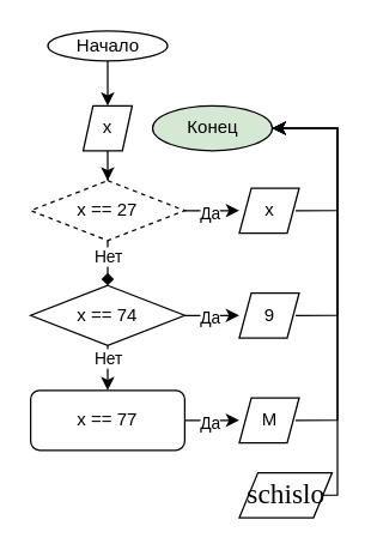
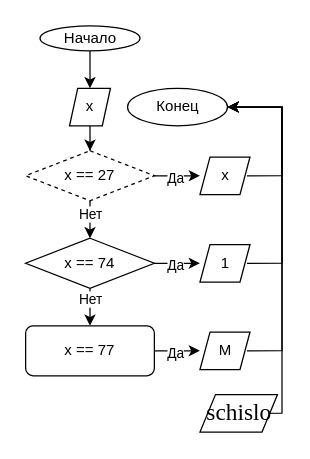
  <mxCell id="0" />
  <mxCell id="1" parent="0" />
  <mxCell id="2" style="edgeStyle=orthogonalEdgeStyle;rounded=0;orthogonalLoop=1;jettySize=auto;html=1;entryX=0.5;entryY=0;entryDx=0;entryDy=0;" edge="1" parent="1" source="3" target="5"><mxGeometry relative="1" as="geometry" /></mxCell>
  <mxCell id="3" value="Начало" style="ellipse;whiteSpace=wrap;html=1;" vertex="1" parent="1"><mxGeometry x="31.5" y="20" width="80" height="20" as="geometry" /></mxCell>
  <mxCell id="4" style="edgeStyle=orthogonalEdgeStyle;rounded=0;orthogonalLoop=1;jettySize=auto;html=1;entryX=0.5;entryY=0;entryDx=0;entryDy=0;" edge="1" parent="1" source="5" target="10"><mxGeometry relative="1" as="geometry" /></mxCell>
  <mxCell id="5" value="x" style="shape=parallelogram;perimeter=parallelogramPerimeter;whiteSpace=wrap;html=1;fontFamily=Helvetica;fontSize=12;fontColor=#000000;align=center;strokeColor=#000000;fillColor=#ffffff;" vertex="1" parent="1"><mxGeometry x="55.13" y="70" width="32.75" height="30" as="geometry" /></mxCell>
  <mxCell id="6" style="edgeStyle=orthogonalEdgeStyle;rounded=0;orthogonalLoop=1;jettySize=auto;html=1;" edge="1" parent="1" source="10"><mxGeometry relative="1" as="geometry"><mxPoint x="159.472" y="140.034" as="targetPoint" /></mxGeometry></mxCell>
  <mxCell id="7" value="Да" style="edgeLabel;html=1;align=center;verticalAlign=middle;resizable=0;points=[];" vertex="1" connectable="0" parent="6"><mxGeometry x="0.185" y="-1" relative="1" as="geometry"><mxPoint x="-5" as="offset" /></mxGeometry></mxCell>
- <mxCell id="8" style="edgeStyle=orthogonalEdgeStyle;rounded=0;orthogonalLoop=1;jettySize=auto;html=1;entryX=0.5;entryY=0;entryDx=0;entryDy=0;endArrow=diamond;" edge="1" parent="1" source="10" target="14"><mxGeometry relative="1" as="geometry" /></mxCell>
+ <mxCell id="8" style="edgeStyle=orthogonalEdgeStyle;rounded=0;orthogonalLoop=1;jettySize=auto;html=1;entryX=0.5;entryY=0;entryDx=0;entryDy=0;" edge="1" parent="1" source="10" target="14"><mxGeometry relative="1" as="geometry" /></mxCell>
  <mxCell id="9" value="Нет" style="edgeLabel;html=1;align=center;verticalAlign=middle;resizable=0;points=[];" vertex="1" connectable="0" parent="8"><mxGeometry x="-0.814" relative="1" as="geometry"><mxPoint y="5.43" as="offset" /></mxGeometry></mxCell>
  <mxCell id="10" value="x == 27" style="rhombus;whiteSpace=wrap;html=1;dashed=1;" vertex="1" parent="1"><mxGeometry x="20" y="120" width="103" height="40" as="geometry" /></mxCell>
  <mxCell id="11" style="edgeStyle=orthogonalEdgeStyle;rounded=0;orthogonalLoop=1;jettySize=auto;html=1;entryX=1;entryY=0.5;entryDx=0;entryDy=0;" edge="1" parent="1"><mxGeometry relative="1" as="geometry"><mxPoint x="197.102" y="140.034" as="sourcePoint" /><mxPoint x="181.5" y="85" as="targetPoint" /><Array as="points"><mxPoint x="225.13" y="140" /><mxPoint x="225.13" y="85" /></Array></mxGeometry></mxCell>
  <mxCell id="12" style="edgeStyle=orthogonalEdgeStyle;rounded=0;orthogonalLoop=1;jettySize=auto;html=1;" edge="1" parent="1" source="14"><mxGeometry relative="1" as="geometry"><mxPoint x="159.472" y="210.034" as="targetPoint" /></mxGeometry></mxCell>
  <mxCell id="13" value="Да" style="edgeLabel;html=1;align=center;verticalAlign=middle;resizable=0;points=[];" vertex="1" connectable="0" parent="12"><mxGeometry x="0.185" y="-1" relative="1" as="geometry"><mxPoint x="-5" as="offset" /></mxGeometry></mxCell>
  <mxCell id="14" value="x == 74" style="rhombus;whiteSpace=wrap;html=1;" vertex="1" parent="1"><mxGeometry x="20" y="190" width="103" height="40" as="geometry" /></mxCell>
  <mxCell id="15" style="edgeStyle=orthogonalEdgeStyle;rounded=0;orthogonalLoop=1;jettySize=auto;html=1;entryX=1;entryY=0.5;entryDx=0;entryDy=0;" edge="1" parent="1"><mxGeometry relative="1" as="geometry"><mxPoint x="197.102" y="210.034" as="sourcePoint" /><mxPoint x="181.5" y="85" as="targetPoint" /><Array as="points"><mxPoint x="225.13" y="210" /><mxPoint x="225.13" y="85" /></Array></mxGeometry></mxCell>
  <mxCell id="16" style="edgeStyle=orthogonalEdgeStyle;rounded=0;orthogonalLoop=1;jettySize=auto;html=1;entryX=0.5;entryY=0;entryDx=0;entryDy=0;" edge="1" parent="1" target="20"><mxGeometry relative="1" as="geometry"><mxPoint x="71.5" y="230" as="sourcePoint" /></mxGeometry></mxCell>
  <mxCell id="17" value="Нет" style="edgeLabel;html=1;align=center;verticalAlign=middle;resizable=0;points=[];" vertex="1" connectable="0" parent="16"><mxGeometry x="-0.814" relative="1" as="geometry"><mxPoint y="5.43" as="offset" /></mxGeometry></mxCell>
  <mxCell id="18" style="edgeStyle=orthogonalEdgeStyle;rounded=0;orthogonalLoop=1;jettySize=auto;html=1;" edge="1" parent="1" source="20"><mxGeometry relative="1" as="geometry"><mxPoint x="159.472" y="280.034" as="targetPoint" /></mxGeometry></mxCell>
  <mxCell id="19" value="Да" style="edgeLabel;html=1;align=center;verticalAlign=middle;resizable=0;points=[];" vertex="1" connectable="0" parent="18"><mxGeometry x="0.185" y="-1" relative="1" as="geometry"><mxPoint x="-5" as="offset" /></mxGeometry></mxCell>
  <mxCell id="20" value="x == 77" style="whiteSpace=wrap;html=1;rounded=1;" vertex="1" parent="1"><mxGeometry x="20" y="260" width="103" height="40" as="geometry" /></mxCell>
  <mxCell id="21" style="edgeStyle=orthogonalEdgeStyle;rounded=0;orthogonalLoop=1;jettySize=auto;html=1;entryX=1;entryY=0.5;entryDx=0;entryDy=0;" edge="1" parent="1"><mxGeometry relative="1" as="geometry"><mxPoint x="197.102" y="280.034" as="sourcePoint" /><mxPoint x="181.5" y="85" as="targetPoint" /><Array as="points"><mxPoint x="225.13" y="280" /><mxPoint x="225.13" y="85" /></Array></mxGeometry></mxCell>
  <mxCell id="22" style="edgeStyle=orthogonalEdgeStyle;rounded=0;orthogonalLoop=1;jettySize=auto;html=1;entryX=1;entryY=0.5;entryDx=0;entryDy=0;" edge="1" parent="1"><mxGeometry relative="1" as="geometry"><mxPoint x="197.102" y="330.034" as="sourcePoint" /><mxPoint x="181.5" y="85" as="targetPoint" /><Array as="points"><mxPoint x="225.13" y="330" /><mxPoint x="225.13" y="85" /></Array></mxGeometry></mxCell>
- <mxCell id="23" value="Конец" style="ellipse;whiteSpace=wrap;html=1;fillColor=#d5e8d4;" vertex="1" parent="1"><mxGeometry x="101.5" y="70" width="80" height="30" as="geometry" /></mxCell>
+ <mxCell id="23" value="Конец" style="ellipse;whiteSpace=wrap;html=1;" vertex="1" parent="1"><mxGeometry x="101.5" y="70" width="80" height="30" as="geometry" /></mxCell>
  <mxCell id="24" value="x" style="shape=parallelogram;perimeter=parallelogramPerimeter;whiteSpace=wrap;html=1;fontFamily=Helvetica;fontSize=12;fontColor=#000000;align=center;strokeColor=#000000;fillColor=#ffffff;" vertex="1" parent="1"><mxGeometry x="159.5" y="125" width="40" height="30" as="geometry" /></mxCell>
- <mxCell id="25" value="9" style="shape=parallelogram;perimeter=parallelogramPerimeter;whiteSpace=wrap;html=1;fontFamily=Helvetica;fontSize=12;fontColor=#000000;align=center;strokeColor=#000000;fillColor=#ffffff;" vertex="1" parent="1"><mxGeometry x="159.5" y="195" width="40" height="30" as="geometry" /></mxCell>
+ <mxCell id="25" value="1" style="shape=parallelogram;perimeter=parallelogramPerimeter;whiteSpace=wrap;html=1;fontFamily=Helvetica;fontSize=12;fontColor=#000000;align=center;strokeColor=#000000;fillColor=#ffffff;" vertex="1" parent="1"><mxGeometry x="159.5" y="195" width="40" height="30" as="geometry" /></mxCell>
  <mxCell id="26" value="M" style="shape=parallelogram;perimeter=parallelogramPerimeter;whiteSpace=wrap;html=1;fontFamily=Helvetica;fontSize=12;fontColor=#000000;align=center;strokeColor=#000000;fillColor=#ffffff;" vertex="1" parent="1"><mxGeometry x="159.5" y="265" width="40" height="30" as="geometry" /></mxCell>
  <mxCell id="27" value="&lt;span lang=&quot;EN-US&quot; style=&quot;font-size: 14pt ; font-family: &amp;#34;times new roman&amp;#34; , serif&quot;&gt;schislo&lt;/span&gt;&lt;span style=&quot;font-size: medium&quot;&gt;&lt;/span&gt;" style="shape=parallelogram;perimeter=parallelogramPerimeter;whiteSpace=wrap;html=1;fontFamily=Helvetica;fontSize=12;fontColor=#000000;align=center;strokeColor=#000000;fillColor=#ffffff;" vertex="1" parent="1"><mxGeometry x="159.5" y="315" width="62" height="30" as="geometry" /></mxCell>
